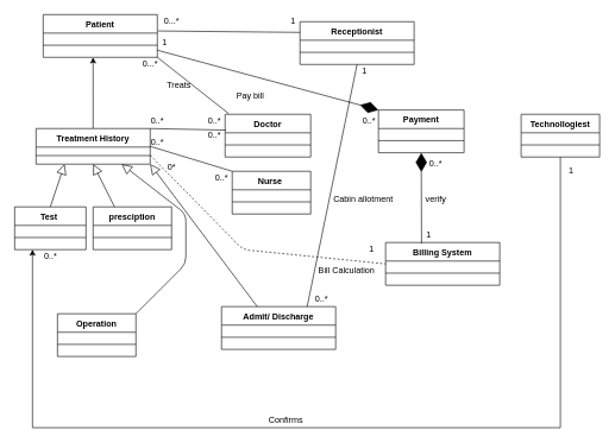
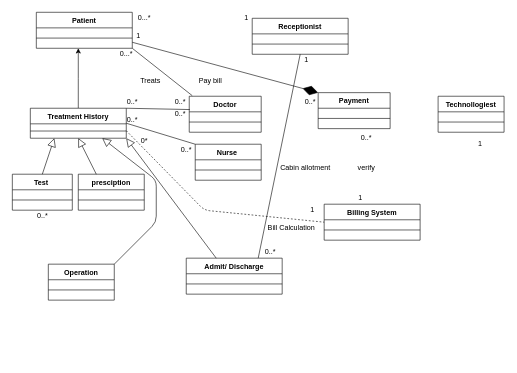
  <mxCell id="0" />
  <mxCell id="1" parent="0" />
  <mxCell id="2" value="Patient" style="swimlane;fontStyle=1;align=center;verticalAlign=top;childLayout=stackLayout;horizontal=1;startSize=26;horizontalStack=0;resizeParent=1;resizeParentMax=0;resizeLast=0;collapsible=1;marginBottom=0;" vertex="1" parent="1"><mxGeometry x="60" y="20" width="160" height="60" as="geometry" /></mxCell>
  <mxCell id="3" value="" style="line;strokeWidth=1;fillColor=none;align=left;verticalAlign=middle;spacingTop=-1;spacingLeft=3;spacingRight=3;rotatable=0;labelPosition=right;points=[];portConstraint=eastwest;" vertex="1" parent="2"><mxGeometry y="26" width="160" height="34" as="geometry" /></mxCell>
  <mxCell id="4" value="Receptionist" style="swimlane;fontStyle=1;align=center;verticalAlign=top;childLayout=stackLayout;horizontal=1;startSize=26;horizontalStack=0;resizeParent=1;resizeParentMax=0;resizeLast=0;collapsible=1;marginBottom=0;" vertex="1" parent="1"><mxGeometry x="420" y="30" width="160" height="60" as="geometry" /></mxCell>
  <mxCell id="5" value="" style="line;strokeWidth=1;fillColor=none;align=left;verticalAlign=middle;spacingTop=-1;spacingLeft=3;spacingRight=3;rotatable=0;labelPosition=right;points=[];portConstraint=eastwest;" vertex="1" parent="4"><mxGeometry y="26" width="160" height="34" as="geometry" /></mxCell>
  <mxCell id="6" style="edgeStyle=orthogonalEdgeStyle;rounded=0;orthogonalLoop=1;jettySize=auto;html=1;exitX=0.5;exitY=0;exitDx=0;exitDy=0;" edge="1" parent="1" source="7"><mxGeometry relative="1" as="geometry"><mxPoint x="130" y="80" as="targetPoint" /></mxGeometry></mxCell>
  <mxCell id="7" value="Treatment History" style="swimlane;fontStyle=1;align=center;verticalAlign=top;childLayout=stackLayout;horizontal=1;startSize=26;horizontalStack=0;resizeParent=1;resizeParentMax=0;resizeLast=0;collapsible=1;marginBottom=0;" vertex="1" parent="1"><mxGeometry x="50" y="180" width="160" height="50" as="geometry" /></mxCell>
  <mxCell id="8" value="" style="line;strokeWidth=1;fillColor=none;align=left;verticalAlign=middle;spacingTop=-1;spacingLeft=3;spacingRight=3;rotatable=0;labelPosition=right;points=[];portConstraint=eastwest;" vertex="1" parent="7"><mxGeometry y="26" width="160" height="24" as="geometry" /></mxCell>
  <mxCell id="9" value="Doctor" style="swimlane;fontStyle=1;align=center;verticalAlign=top;childLayout=stackLayout;horizontal=1;startSize=26;horizontalStack=0;resizeParent=1;resizeParentMax=0;resizeLast=0;collapsible=1;marginBottom=0;" vertex="1" parent="1"><mxGeometry x="315" y="160" width="120" height="60" as="geometry" /></mxCell>
  <mxCell id="10" value="" style="line;strokeWidth=1;fillColor=none;align=left;verticalAlign=middle;spacingTop=-1;spacingLeft=3;spacingRight=3;rotatable=0;labelPosition=right;points=[];portConstraint=eastwest;" vertex="1" parent="9"><mxGeometry y="26" width="120" height="34" as="geometry" /></mxCell>
  <mxCell id="11" value="Nurse " style="swimlane;fontStyle=1;align=center;verticalAlign=top;childLayout=stackLayout;horizontal=1;startSize=26;horizontalStack=0;resizeParent=1;resizeParentMax=0;resizeLast=0;collapsible=1;marginBottom=0;" vertex="1" parent="1"><mxGeometry x="325" y="240" width="110" height="60" as="geometry" /></mxCell>
  <mxCell id="12" value="" style="line;strokeWidth=1;fillColor=none;align=left;verticalAlign=middle;spacingTop=-1;spacingLeft=3;spacingRight=3;rotatable=0;labelPosition=right;points=[];portConstraint=eastwest;" vertex="1" parent="11"><mxGeometry y="26" width="110" height="34" as="geometry" /></mxCell>
  <mxCell id="13" value="presciption" style="swimlane;fontStyle=1;align=center;verticalAlign=top;childLayout=stackLayout;horizontal=1;startSize=26;horizontalStack=0;resizeParent=1;resizeParentMax=0;resizeLast=0;collapsible=1;marginBottom=0;" vertex="1" parent="1"><mxGeometry x="130" y="290" width="110" height="60" as="geometry" /></mxCell>
  <mxCell id="14" value="" style="edgeStyle=none;html=1;endSize=12;endArrow=block;endFill=0;entryX=0.5;entryY=1;entryDx=0;entryDy=0;" edge="1" parent="13" target="7"><mxGeometry width="160" relative="1" as="geometry"><mxPoint x="30" as="sourcePoint" /><mxPoint x="190" as="targetPoint" /></mxGeometry></mxCell>
  <mxCell id="15" value="" style="line;strokeWidth=1;fillColor=none;align=left;verticalAlign=middle;spacingTop=-1;spacingLeft=3;spacingRight=3;rotatable=0;labelPosition=right;points=[];portConstraint=eastwest;" vertex="1" parent="13"><mxGeometry y="26" width="110" height="34" as="geometry" /></mxCell>
  <mxCell id="16" value="Test " style="swimlane;fontStyle=1;align=center;verticalAlign=top;childLayout=stackLayout;horizontal=1;startSize=26;horizontalStack=0;resizeParent=1;resizeParentMax=0;resizeLast=0;collapsible=1;marginBottom=0;" vertex="1" parent="1"><mxGeometry x="20" y="290" width="100" height="60" as="geometry" /></mxCell>
  <mxCell id="17" value="" style="edgeStyle=none;html=1;endSize=12;endArrow=block;endFill=0;entryX=0.25;entryY=1;entryDx=0;entryDy=0;" edge="1" parent="16" target="7"><mxGeometry width="160" relative="1" as="geometry"><mxPoint x="50" as="sourcePoint" /><mxPoint x="210" as="targetPoint" /></mxGeometry></mxCell>
  <mxCell id="18" value="" style="line;strokeWidth=1;fillColor=none;align=left;verticalAlign=middle;spacingTop=-1;spacingLeft=3;spacingRight=3;rotatable=0;labelPosition=right;points=[];portConstraint=eastwest;" vertex="1" parent="16"><mxGeometry y="26" width="100" height="34" as="geometry" /></mxCell>
  <mxCell id="19" value="Payment" style="swimlane;fontStyle=1;align=center;verticalAlign=top;childLayout=stackLayout;horizontal=1;startSize=26;horizontalStack=0;resizeParent=1;resizeParentMax=0;resizeLast=0;collapsible=1;marginBottom=0;" vertex="1" parent="1"><mxGeometry x="530" y="154" width="120" height="60" as="geometry" /></mxCell>
  <mxCell id="20" value="" style="line;strokeWidth=1;fillColor=none;align=left;verticalAlign=middle;spacingTop=-1;spacingLeft=3;spacingRight=3;rotatable=0;labelPosition=right;points=[];portConstraint=eastwest;" vertex="1" parent="19"><mxGeometry y="26" width="120" height="34" as="geometry" /></mxCell>
  <mxCell id="21" value="Billing System" style="swimlane;fontStyle=1;align=center;verticalAlign=top;childLayout=stackLayout;horizontal=1;startSize=26;horizontalStack=0;resizeParent=1;resizeParentMax=0;resizeLast=0;collapsible=1;marginBottom=0;" vertex="1" parent="1"><mxGeometry x="540" y="340" width="160" height="60" as="geometry" /></mxCell>
  <mxCell id="22" value="" style="line;strokeWidth=1;fillColor=none;align=left;verticalAlign=middle;spacingTop=-1;spacingLeft=3;spacingRight=3;rotatable=0;labelPosition=right;points=[];portConstraint=eastwest;" vertex="1" parent="21"><mxGeometry y="26" width="160" height="34" as="geometry" /></mxCell>
- <mxCell id="23" style="edgeStyle=orthogonalEdgeStyle;rounded=0;orthogonalLoop=1;jettySize=auto;html=1;exitX=0.5;exitY=1;exitDx=0;exitDy=0;entryX=0.25;entryY=1;entryDx=0;entryDy=0;" edge="1" parent="1" source="24" target="16"><mxGeometry relative="1" as="geometry"><mxPoint x="150" y="500" as="targetPoint" /><Array as="points"><mxPoint x="785" y="600" /><mxPoint x="45" y="600" /></Array></mxGeometry></mxCell>
  <mxCell id="24" value="Technollogiest" style="swimlane;fontStyle=1;align=center;verticalAlign=top;childLayout=stackLayout;horizontal=1;startSize=26;horizontalStack=0;resizeParent=1;resizeParentMax=0;resizeLast=0;collapsible=1;marginBottom=0;" vertex="1" parent="1"><mxGeometry x="730" y="160" width="110" height="60" as="geometry" /></mxCell>
  <mxCell id="25" value="" style="line;strokeWidth=1;fillColor=none;align=left;verticalAlign=middle;spacingTop=-1;spacingLeft=3;spacingRight=3;rotatable=0;labelPosition=right;points=[];portConstraint=eastwest;" vertex="1" parent="24"><mxGeometry y="26" width="110" height="34" as="geometry" /></mxCell>
  <mxCell id="26" value="Admit/ Discharge" style="swimlane;fontStyle=1;align=center;verticalAlign=top;childLayout=stackLayout;horizontal=1;startSize=26;horizontalStack=0;resizeParent=1;resizeParentMax=0;resizeLast=0;collapsible=1;marginBottom=0;" vertex="1" parent="1"><mxGeometry x="310" y="430" width="160" height="60" as="geometry" /></mxCell>
  <mxCell id="27" value="" style="edgeStyle=none;html=1;endSize=12;endArrow=block;endFill=0;entryX=1;entryY=1;entryDx=0;entryDy=0;" edge="1" parent="26" target="7"><mxGeometry width="160" relative="1" as="geometry"><mxPoint x="50" as="sourcePoint" /><mxPoint x="-10" y="-90" as="targetPoint" /></mxGeometry></mxCell>
  <mxCell id="28" value="" style="line;strokeWidth=1;fillColor=none;align=left;verticalAlign=middle;spacingTop=-1;spacingLeft=3;spacingRight=3;rotatable=0;labelPosition=right;points=[];portConstraint=eastwest;" vertex="1" parent="26"><mxGeometry y="26" width="160" height="34" as="geometry" /></mxCell>
  <mxCell id="29" value="Operation" style="swimlane;fontStyle=1;align=center;verticalAlign=top;childLayout=stackLayout;horizontal=1;startSize=26;horizontalStack=0;resizeParent=1;resizeParentMax=0;resizeLast=0;collapsible=1;marginBottom=0;" vertex="1" parent="1"><mxGeometry x="80" y="440" width="110" height="60" as="geometry" /></mxCell>
  <mxCell id="30" value="" style="line;strokeWidth=1;fillColor=none;align=left;verticalAlign=middle;spacingTop=-1;spacingLeft=3;spacingRight=3;rotatable=0;labelPosition=right;points=[];portConstraint=eastwest;" vertex="1" parent="29"><mxGeometry y="26" width="110" height="34" as="geometry" /></mxCell>
- <mxCell id="31" value="" style="endArrow=none;html=1;exitX=1.005;exitY=0.383;exitDx=0;exitDy=0;entryX=0;entryY=0.25;entryDx=0;entryDy=0;exitPerimeter=0;" edge="1" parent="1" source="2" target="4"><mxGeometry width="50" height="50" relative="1" as="geometry"><mxPoint x="260" y="80" as="sourcePoint" /><mxPoint x="310" y="30" as="targetPoint" /></mxGeometry></mxCell>
  <mxCell id="32" value="0...*" style="text;html=1;align=center;verticalAlign=middle;resizable=0;points=[];autosize=1;" vertex="1" parent="1"><mxGeometry x="220" y="20" width="40" height="20" as="geometry" /></mxCell>
  <mxCell id="33" value="1" style="text;html=1;align=center;verticalAlign=middle;resizable=0;points=[];autosize=1;" vertex="1" parent="1"><mxGeometry x="400" y="20" width="20" height="20" as="geometry" /></mxCell>
  <mxCell id="34" value="" style="endArrow=none;html=1;entryX=0.5;entryY=1;entryDx=0;entryDy=0;exitX=0.75;exitY=0;exitDx=0;exitDy=0;" edge="1" parent="1" source="26" target="4"><mxGeometry width="50" height="50" relative="1" as="geometry"><mxPoint x="460" y="160" as="sourcePoint" /><mxPoint x="510" y="110" as="targetPoint" /></mxGeometry></mxCell>
  <mxCell id="35" value="Cabin allotment&amp;nbsp;" style="text;html=1;align=center;verticalAlign=middle;resizable=0;points=[];autosize=1;" vertex="1" parent="1"><mxGeometry x="460" y="270" width="100" height="20" as="geometry" /></mxCell>
- <mxCell id="36" value="" style="endArrow=diamondThin;endFill=1;endSize=24;html=1;entryX=0.5;entryY=1;entryDx=0;entryDy=0;exitX=0.315;exitY=0.023;exitDx=0;exitDy=0;exitPerimeter=0;" edge="1" parent="1" source="21" target="19"><mxGeometry width="160" relative="1" as="geometry"><mxPoint x="570" y="330" as="sourcePoint" /><mxPoint x="730" y="330" as="targetPoint" /></mxGeometry></mxCell>
  <mxCell id="37" value="0..*" style="text;html=1;align=center;verticalAlign=middle;resizable=0;points=[];autosize=1;" vertex="1" parent="1"><mxGeometry x="435" y="410" width="30" height="20" as="geometry" /></mxCell>
  <mxCell id="38" value="1" style="text;html=1;align=center;verticalAlign=middle;resizable=0;points=[];autosize=1;" vertex="1" parent="1"><mxGeometry x="500" y="90" width="20" height="20" as="geometry" /></mxCell>
  <mxCell id="39" value="" style="endArrow=diamondThin;endFill=1;endSize=24;html=1;entryX=0;entryY=0;entryDx=0;entryDy=0;" edge="1" parent="1" target="19"><mxGeometry width="160" relative="1" as="geometry"><mxPoint x="220" y="70" as="sourcePoint" /><mxPoint x="380" y="70" as="targetPoint" /></mxGeometry></mxCell>
  <mxCell id="40" value="&amp;nbsp;0..*" style="text;html=1;align=center;verticalAlign=middle;resizable=0;points=[];autosize=1;" vertex="1" parent="1"><mxGeometry x="495" y="160" width="40" height="20" as="geometry" /></mxCell>
  <mxCell id="41" value="1" style="text;html=1;align=center;verticalAlign=middle;resizable=0;points=[];autosize=1;" vertex="1" parent="1"><mxGeometry x="220" y="50" width="20" height="20" as="geometry" /></mxCell>
  <mxCell id="42" value="Pay bill" style="text;html=1;align=center;verticalAlign=middle;resizable=0;points=[];autosize=1;" vertex="1" parent="1"><mxGeometry x="325" y="125" width="50" height="20" as="geometry" /></mxCell>
  <mxCell id="43" value="0..*" style="text;html=1;align=center;verticalAlign=middle;resizable=0;points=[];autosize=1;" vertex="1" parent="1"><mxGeometry x="595" y="220" width="30" height="20" as="geometry" /></mxCell>
  <mxCell id="44" value="1" style="text;html=1;align=center;verticalAlign=middle;resizable=0;points=[];autosize=1;" vertex="1" parent="1"><mxGeometry x="590" y="320" width="20" height="20" as="geometry" /></mxCell>
  <mxCell id="45" value="0..*" style="text;html=1;align=center;verticalAlign=middle;resizable=0;points=[];autosize=1;" vertex="1" parent="1"><mxGeometry x="55" y="350" width="30" height="20" as="geometry" /></mxCell>
- <mxCell id="46" value="Confirms" style="text;html=1;align=center;verticalAlign=middle;resizable=0;points=[];autosize=1;" vertex="1" parent="1"><mxGeometry x="370" y="580" width="60" height="20" as="geometry" /></mxCell>
  <mxCell id="47" value="1" style="text;html=1;align=center;verticalAlign=middle;resizable=0;points=[];autosize=1;" vertex="1" parent="1"><mxGeometry x="790" y="230" width="20" height="20" as="geometry" /></mxCell>
  <mxCell id="48" value="verify" style="text;html=1;align=center;verticalAlign=middle;resizable=0;points=[];autosize=1;" vertex="1" parent="1"><mxGeometry x="590" y="270" width="40" height="20" as="geometry" /></mxCell>
  <mxCell id="49" value="" style="edgeStyle=none;html=1;endSize=12;endArrow=block;endFill=0;entryX=0.75;entryY=1;entryDx=0;entryDy=0;exitX=1;exitY=0;exitDx=0;exitDy=0;" edge="1" parent="1" source="29" target="7"><mxGeometry width="160" relative="1" as="geometry"><mxPoint x="480" y="330" as="sourcePoint" /><mxPoint x="640" y="330" as="targetPoint" /><Array as="points"><mxPoint x="260" y="370" /><mxPoint x="260" y="300" /></Array></mxGeometry></mxCell>
  <mxCell id="50" value="" style="endArrow=none;html=1;exitX=1;exitY=0.75;exitDx=0;exitDy=0;entryX=0;entryY=0.5;entryDx=0;entryDy=0;dashed=1;" edge="1" parent="1" source="7" target="21"><mxGeometry width="50" height="50" relative="1" as="geometry"><mxPoint x="210" y="250" as="sourcePoint" /><mxPoint x="260" y="200" as="targetPoint" /><Array as="points"><mxPoint x="340" y="350" /></Array></mxGeometry></mxCell>
  <mxCell id="51" value="Bill Calculation" style="text;html=1;align=center;verticalAlign=middle;resizable=0;points=[];autosize=1;" vertex="1" parent="1"><mxGeometry x="440" y="370" width="90" height="20" as="geometry" /></mxCell>
  <mxCell id="52" value="1" style="text;html=1;align=center;verticalAlign=middle;resizable=0;points=[];autosize=1;" vertex="1" parent="1"><mxGeometry x="510" y="340" width="20" height="20" as="geometry" /></mxCell>
  <mxCell id="53" value="0*" style="text;html=1;align=center;verticalAlign=middle;resizable=0;points=[];autosize=1;" vertex="1" parent="1"><mxGeometry x="225" y="224" width="30" height="20" as="geometry" /></mxCell>
  <mxCell id="54" value="" style="endArrow=none;html=1;exitX=1;exitY=0.5;exitDx=0;exitDy=0;entryX=0;entryY=0;entryDx=0;entryDy=0;" edge="1" parent="1" source="7" target="11"><mxGeometry width="50" height="50" relative="1" as="geometry"><mxPoint x="210" y="230" as="sourcePoint" /><mxPoint x="260" y="180" as="targetPoint" /></mxGeometry></mxCell>
  <mxCell id="55" value="0..*" style="text;html=1;align=center;verticalAlign=middle;resizable=0;points=[];autosize=1;" vertex="1" parent="1"><mxGeometry x="205" y="190" width="30" height="20" as="geometry" /></mxCell>
  <mxCell id="56" value="0..*" style="text;html=1;align=center;verticalAlign=middle;resizable=0;points=[];autosize=1;" vertex="1" parent="1"><mxGeometry x="295" y="240" width="30" height="20" as="geometry" /></mxCell>
  <mxCell id="57" value="" style="endArrow=none;html=1;exitX=1;exitY=0;exitDx=0;exitDy=0;entryX=0.008;entryY=0.37;entryDx=0;entryDy=0;entryPerimeter=0;" edge="1" parent="1" source="7" target="9"><mxGeometry width="50" height="50" relative="1" as="geometry"><mxPoint x="210" y="210" as="sourcePoint" /><mxPoint x="260" y="160" as="targetPoint" /></mxGeometry></mxCell>
  <mxCell id="58" value="0..*" style="text;html=1;align=center;verticalAlign=middle;resizable=0;points=[];autosize=1;" vertex="1" parent="1"><mxGeometry x="205" y="160" width="30" height="20" as="geometry" /></mxCell>
  <mxCell id="59" value="0..*" style="text;html=1;align=center;verticalAlign=middle;resizable=0;points=[];autosize=1;" vertex="1" parent="1"><mxGeometry x="285" y="160" width="30" height="20" as="geometry" /></mxCell>
  <mxCell id="60" value="" style="endArrow=none;html=1;exitX=1;exitY=1;exitDx=0;exitDy=0;entryX=1.167;entryY=-0.05;entryDx=0;entryDy=0;entryPerimeter=0;" edge="1" parent="1" source="2" target="59"><mxGeometry width="50" height="50" relative="1" as="geometry"><mxPoint x="210" y="130" as="sourcePoint" /><mxPoint x="260" y="80" as="targetPoint" /></mxGeometry></mxCell>
  <mxCell id="61" value="0..*" style="text;html=1;align=center;verticalAlign=middle;resizable=0;points=[];autosize=1;" vertex="1" parent="1"><mxGeometry x="285" y="180" width="30" height="20" as="geometry" /></mxCell>
  <mxCell id="62" value="0...*" style="text;html=1;align=center;verticalAlign=middle;resizable=0;points=[];autosize=1;" vertex="1" parent="1"><mxGeometry x="190" y="80" width="40" height="20" as="geometry" /></mxCell>
- <mxCell id="63" value="Treats" style="text;html=1;align=center;verticalAlign=middle;resizable=0;points=[];autosize=1;" vertex="1" parent="1"><mxGeometry x="225" y="110" width="50" height="20" as="geometry" /></mxCell>
+ <mxCell id="63" value="Treats" style="text;html=1;align=center;verticalAlign=middle;resizable=0;points=[];autosize=1;" vertex="1" parent="1"><mxGeometry x="225" y="125" width="50" height="20" as="geometry" /></mxCell>
